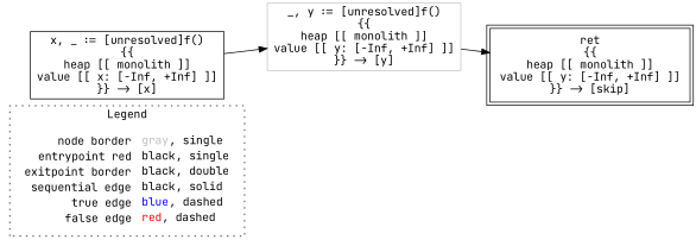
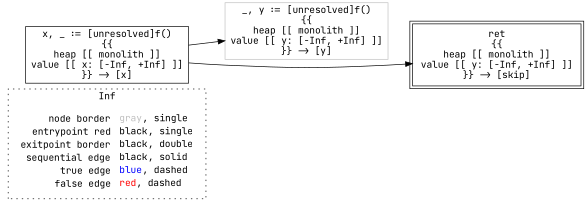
  digraph {
    fontname="JetBrains Mono"
    rankdir=LR
    node [fontname="JetBrains Mono" shape=rect color=black]
    edge [color=black fontname="JetBrains Mono"]
    n1 [label=<<table border="0" cellpadding="2" cellspacing="0" cellborder="0"><tr><td align="right">node border&nbsp;</td><td align="left"><font color="gray">gray</font>, single</td></tr><tr><td align="right">entrypoint red&nbsp;</td><td align="left"><font color="black">black</font>, single</td></tr><tr><td align="right">exitpoint border&nbsp;</td><td align="left"><font color="black">black</font>, double</td></tr><tr><td align="right">sequential edge&nbsp;</td><td align="left"><font color="black">black</font>, solid</td></tr><tr><td align="right">true edge&nbsp;</td><td align="left"><font color="blue">blue</font>, dashed</td></tr><tr><td align="right">false edge&nbsp;</td><td align="left"><font color="red">red</font>, dashed</td></tr></table>> shape=plaintext color=""]
    n2 [label=<x, _ := [unresolved]f()<BR/>{{<BR/>heap [[ monolith ]]<BR/>value [[ x: [-Inf, +Inf] ]]<BR/>}} -&gt; [x]>]
    n3 [color=gray label=<_, y := [unresolved]f()<BR/>{{<BR/>heap [[ monolith ]]<BR/>value [[ y: [-Inf, +Inf] ]]<BR/>}} -&gt; [y]>]
    n4 [label=<ret<BR/>{{<BR/>heap [[ monolith ]]<BR/>value [[ y: [-Inf, +Inf] ]]<BR/>}} -&gt; [skip]> peripheries=2]
    subgraph cluster_1 {
-     label=Legend
+     label=Inf
      style=dotted
      n1
    }
    n2 -> n3
-   n3 -> n4
+   n2 -> n4
  }
